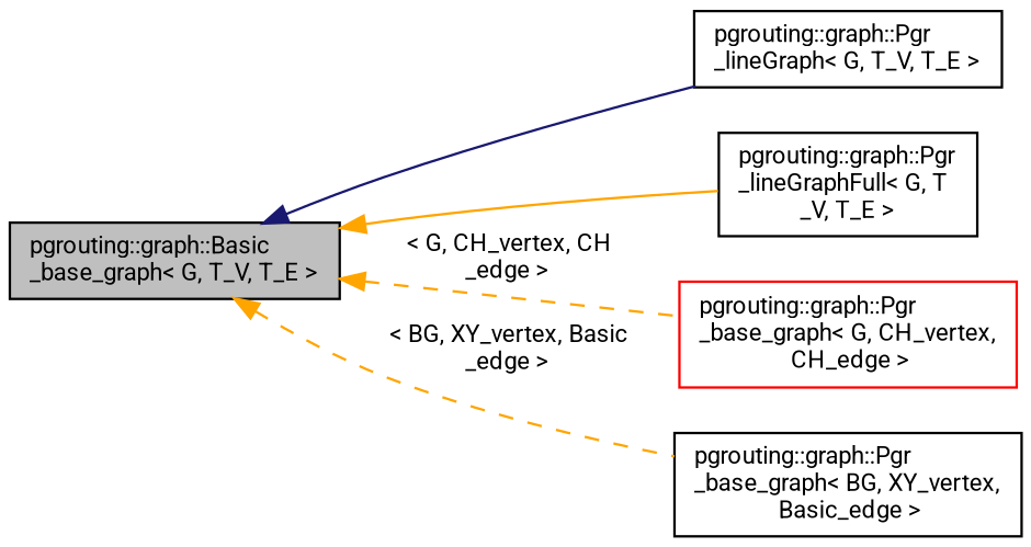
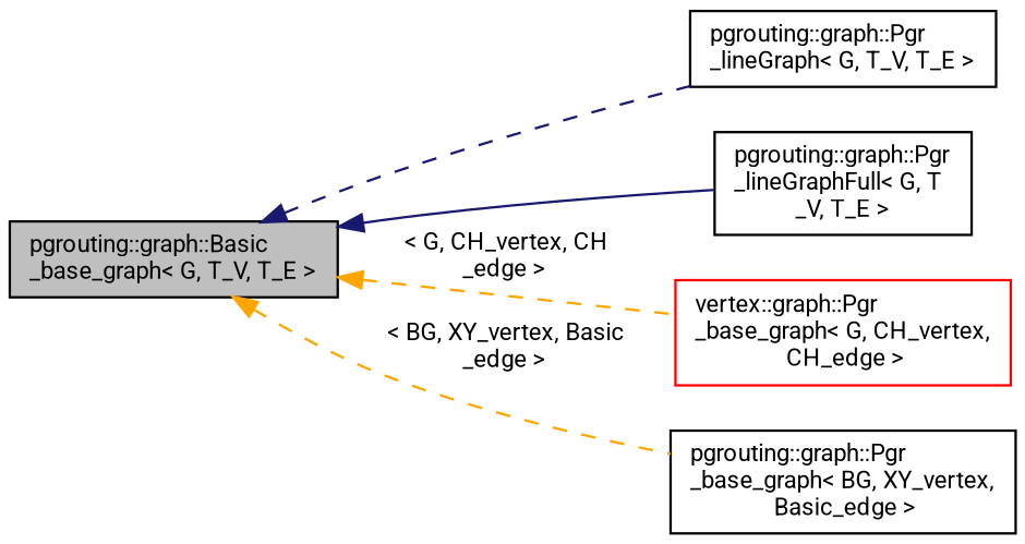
  digraph {
    fontname=Roboto
    rankdir=LR
    node [color=black fillcolor=white fontname=Roboto fontsize=10 shape=record style=filled]
    edge [color=midnightblue dir=back fontname=Roboto fontsize=10 labelfontname=Helvetica labelfontsize=10 style=solid]
    n1 [fillcolor=grey75 fontcolor=black height=0.2 label="pgrouting::graph::Basic\l_base_graph\< G, T_V, T_E \>" width=0.4]
    n2 [height=0.2 label="pgrouting::graph::Pgr\l_lineGraph\< G, T_V, T_E \>" width=0.4]
    n3 [height=0.2 label="pgrouting::graph::Pgr\l_lineGraphFull\< G, T\l_V, T_E \>" width=0.4]
-   n4 [color=red height=0.2 label="pgrouting::graph::Pgr\l_base_graph\< G, CH_vertex,\l CH_edge \>" width=0.4]
+   n4 [color=red height=0.2 label="vertex::graph::Pgr\l_base_graph\< G, CH_vertex,\l CH_edge \>" width=0.4]
    n5 [height=0.2 label="pgrouting::graph::Pgr\l_base_graph\< BG, XY_vertex,\l Basic_edge \>" width=0.4]
-   n1 -> n2
-   n1 -> n3 [color=orange]
+   n1 -> n2 [style=dashed]
+   n1 -> n3
    n1 -> n4 [color=orange label=" \< G, CH_vertex, CH\l_edge \>" style=dashed]
    n1 -> n5 [color=orange label=" \< BG, XY_vertex, Basic\l_edge \>" style=dashed]
  }
